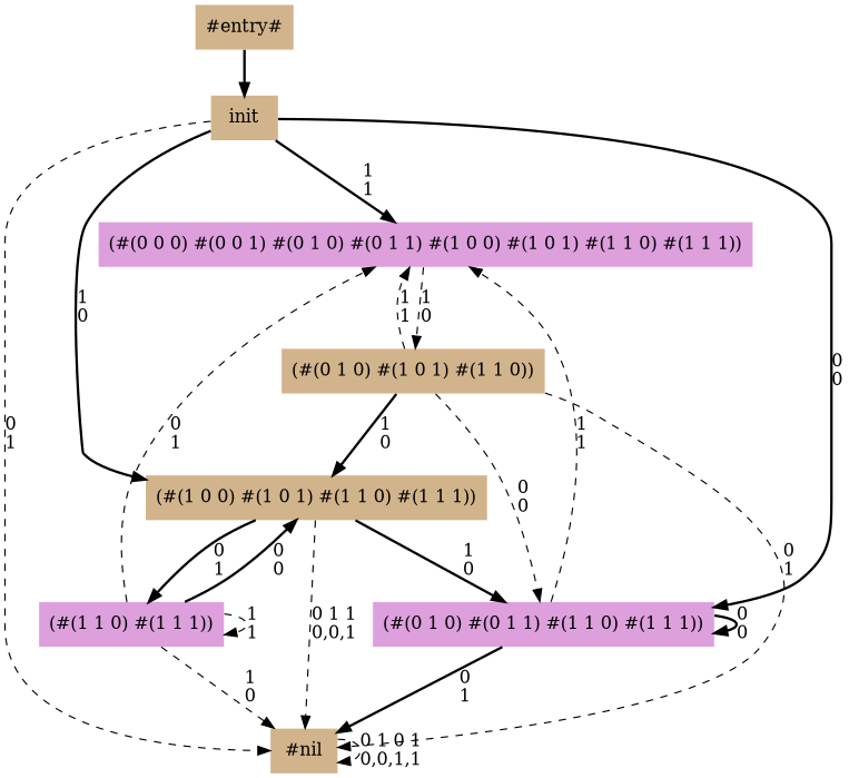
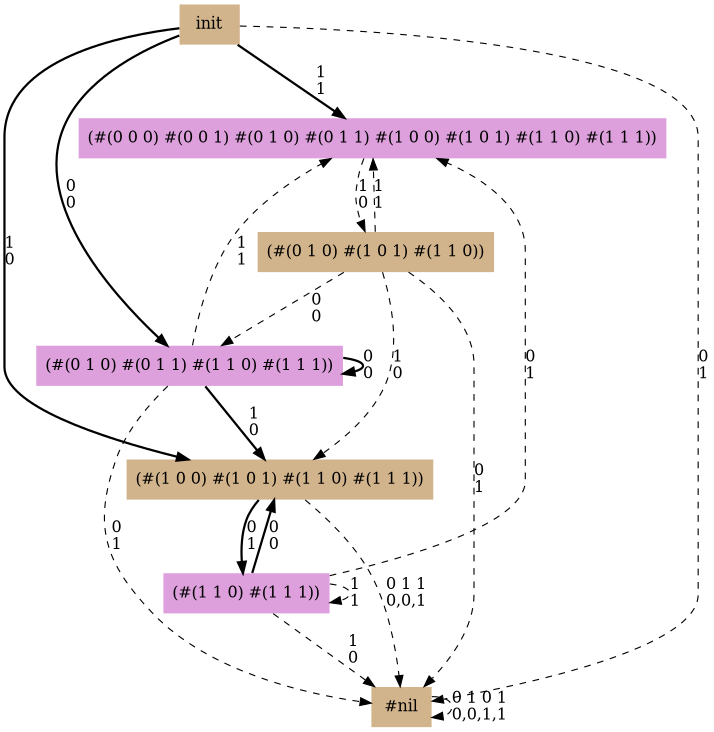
  digraph {
    rankdir=TB
    node [fillcolor=tan shape=none style=filled]
    edge [style=dashed]
-   "#entry#"
    init
    "(#(0 0 0) #(0 0 1) #(0 1 0) #(0 1 1) #(1 0 0) #(1 0 1) #(1 1 0) #(1 1 1))" [fillcolor=plum]
    "#nil"
    "(#(1 0 0) #(1 0 1) #(1 1 0) #(1 1 1))"
    "(#(0 1 0) #(0 1 1) #(1 1 0) #(1 1 1))" [fillcolor=plum]
    "(#(0 1 0) #(1 0 1) #(1 1 0))"
    "(#(1 1 0) #(1 1 1))" [fillcolor=plum]
-   "#entry#" -> init [style=bold]
    init -> "(#(0 0 0) #(0 0 1) #(0 1 0) #(0 1 1) #(1 0 0) #(1 0 1) #(1 1 0) #(1 1 1))" [label="1\n1" style=bold]
    init -> "#nil" [label="0\n1"]
    init -> "(#(1 0 0) #(1 0 1) #(1 1 0) #(1 1 1))" [label="1\n0" style=bold]
    init -> "(#(0 1 0) #(0 1 1) #(1 1 0) #(1 1 1))" [label="0\n0" style=bold]
    "(#(0 0 0) #(0 0 1) #(0 1 0) #(0 1 1) #(1 0 0) #(1 0 1) #(1 1 0) #(1 1 1))" -> "(#(0 1 0) #(1 0 1) #(1 1 0))" [label="1\n0"]
    "#nil" -> "#nil" [label="0 1 0 1\n0,0,1,1"]
    "(#(1 0 0) #(1 0 1) #(1 1 0) #(1 1 1))" -> "#nil" [label="0 1 1\n0,0,1"]
    "(#(1 0 0) #(1 0 1) #(1 1 0) #(1 1 1))" -> "(#(1 1 0) #(1 1 1))" [label="0\n1" style=bold]
    "(#(0 1 0) #(0 1 1) #(1 1 0) #(1 1 1))" -> "(#(0 0 0) #(0 0 1) #(0 1 0) #(0 1 1) #(1 0 0) #(1 0 1) #(1 1 0) #(1 1 1))" [label="1\n1"]
-   "(#(0 1 0) #(0 1 1) #(1 1 0) #(1 1 1))" -> "#nil" [label="0\n1" style=bold]
-   "(#(1 0 0) #(1 0 1) #(1 1 0) #(1 1 1))" -> "(#(0 1 0) #(0 1 1) #(1 1 0) #(1 1 1))" [label="1\n0" style=bold]
+   "(#(0 1 0) #(0 1 1) #(1 1 0) #(1 1 1))" -> "#nil" [label="0\n1"]
+   "(#(0 1 0) #(0 1 1) #(1 1 0) #(1 1 1))" -> "(#(1 0 0) #(1 0 1) #(1 1 0) #(1 1 1))" [label="1\n0" style=bold]
    "(#(0 1 0) #(0 1 1) #(1 1 0) #(1 1 1))" -> "(#(0 1 0) #(0 1 1) #(1 1 0) #(1 1 1))" [label="0\n0" style=bold]
    "(#(0 1 0) #(1 0 1) #(1 1 0))" -> "(#(0 0 0) #(0 0 1) #(0 1 0) #(0 1 1) #(1 0 0) #(1 0 1) #(1 1 0) #(1 1 1))" [label="1\n1"]
    "(#(0 1 0) #(1 0 1) #(1 1 0))" -> "#nil" [label="0\n1"]
-   "(#(0 1 0) #(1 0 1) #(1 1 0))" -> "(#(1 0 0) #(1 0 1) #(1 1 0) #(1 1 1))" [label="1\n0" style=bold]
+   "(#(0 1 0) #(1 0 1) #(1 1 0))" -> "(#(1 0 0) #(1 0 1) #(1 1 0) #(1 1 1))" [label="1\n0"]
    "(#(0 1 0) #(1 0 1) #(1 1 0))" -> "(#(0 1 0) #(0 1 1) #(1 1 0) #(1 1 1))" [label="0\n0"]
    "(#(1 1 0) #(1 1 1))" -> "(#(0 0 0) #(0 0 1) #(0 1 0) #(0 1 1) #(1 0 0) #(1 0 1) #(1 1 0) #(1 1 1))" [label="0\n1"]
    "(#(1 1 0) #(1 1 1))" -> "#nil" [label="1\n0"]
    "(#(1 1 0) #(1 1 1))" -> "(#(1 0 0) #(1 0 1) #(1 1 0) #(1 1 1))" [label="0\n0" style=bold]
    "(#(1 1 0) #(1 1 1))" -> "(#(1 1 0) #(1 1 1))" [label="1\n1"]
  }
